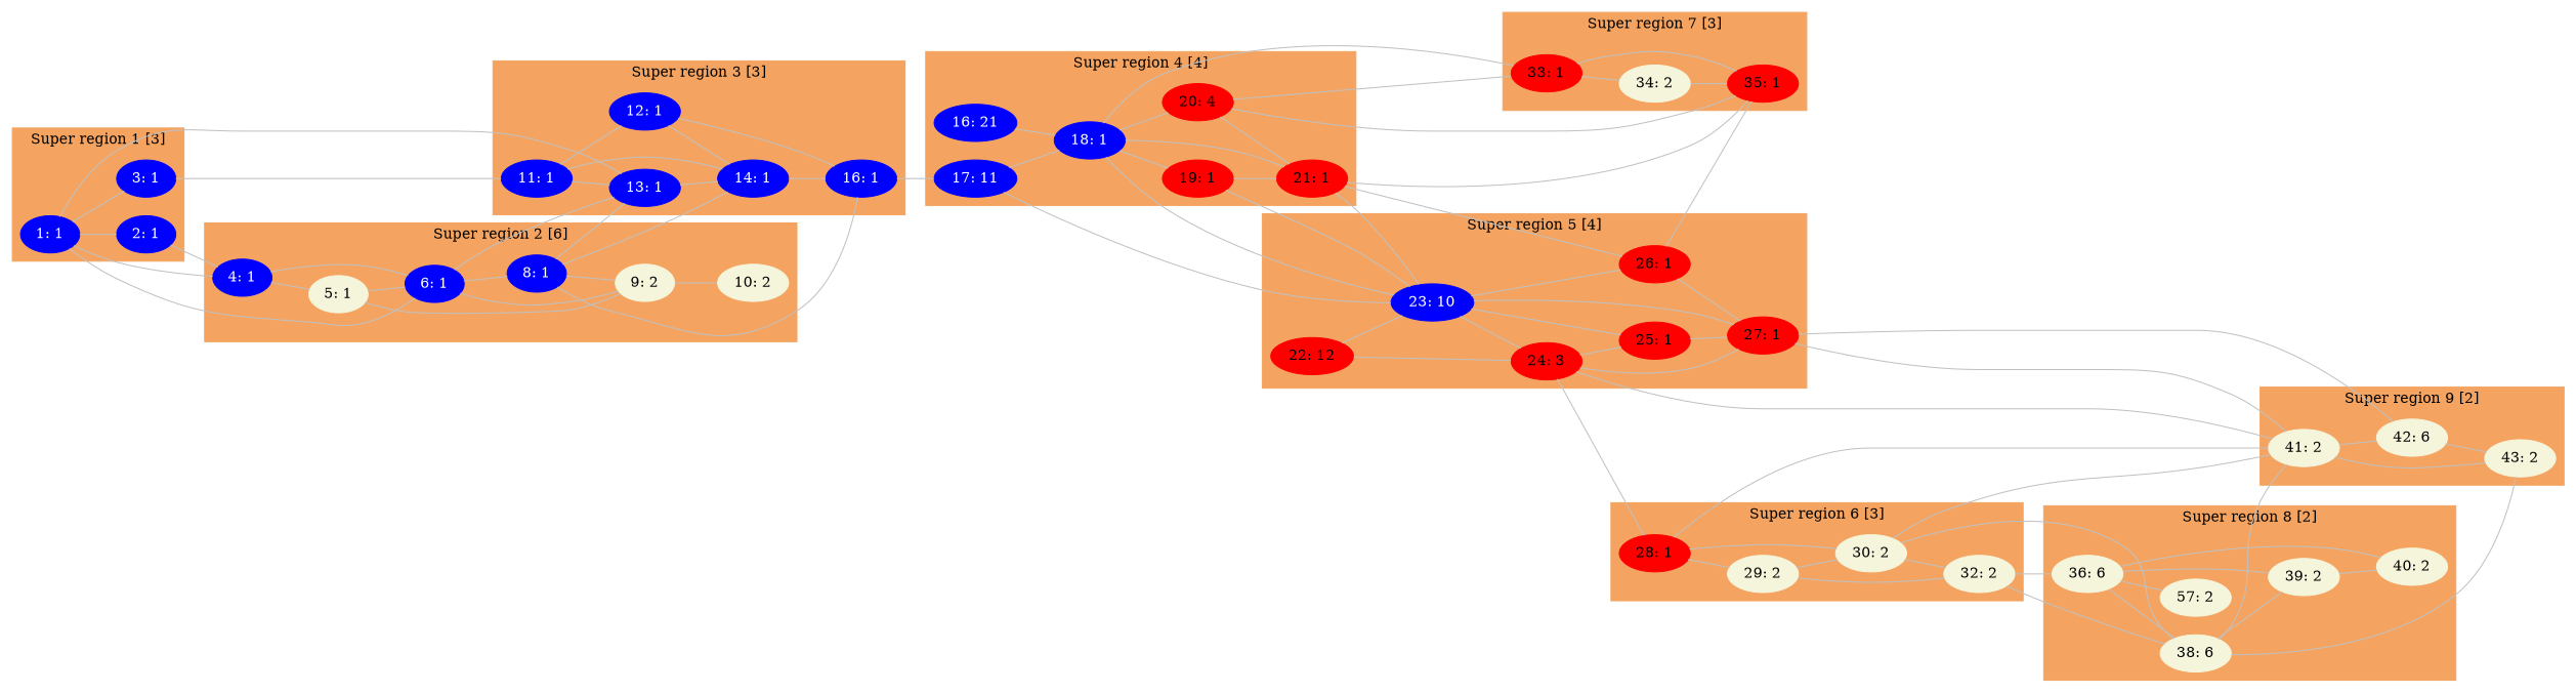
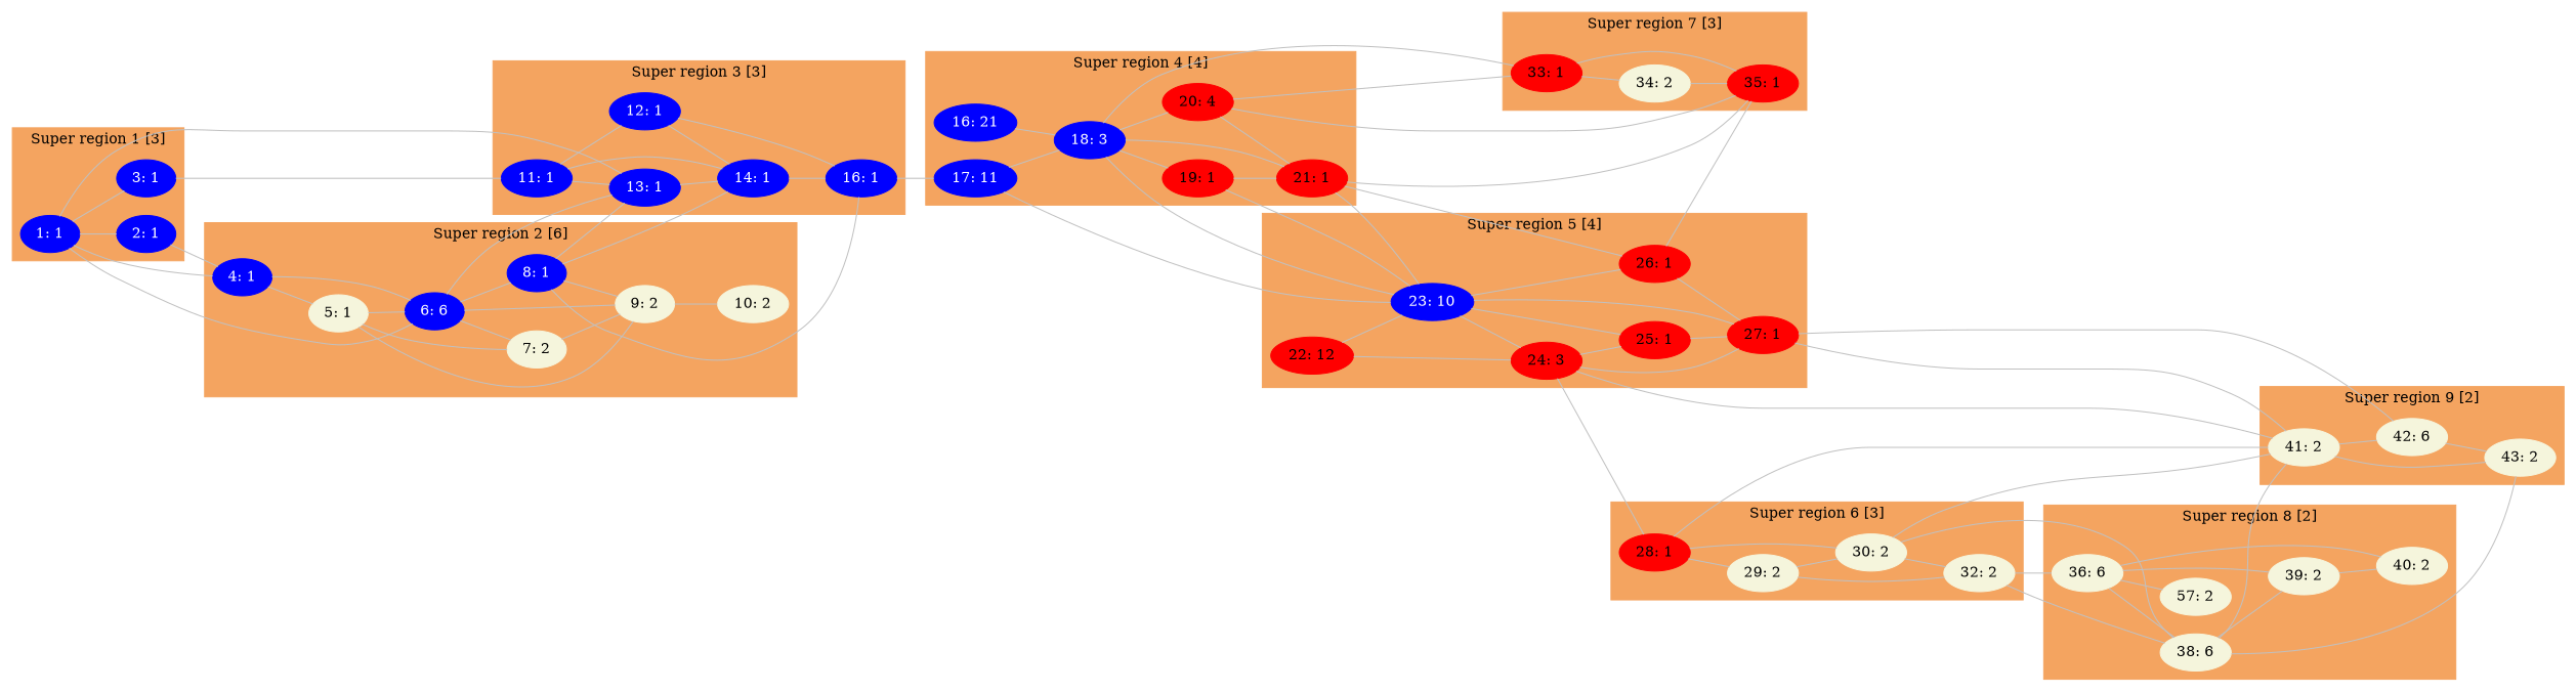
  digraph {
    rankdir=LR
    node [color=beige fontcolor=black style=filled]
    edge [arrowhead=none color=grey penwidth=1.0]
    n1 [color=blue fontcolor=white label="1: 1"]
    n2 [color=blue fontcolor=white label="2: 1"]
    n3 [color=blue fontcolor=white label="3: 1"]
    n4 [color=blue fontcolor=white label="4: 1"]
    n5 [label="5: 1"]
-   n6 [color=blue fontcolor=white label="6: 1"]
+   n6 [color=blue fontcolor=white label="6: 6"]
+   n7 [label="7: 2"]
    n8 [color=blue fontcolor=white label="8: 1"]
    n9 [label="9: 2"]
    n10 [label="10: 2"]
    n11 [color=blue fontcolor=white label="11: 1"]
    n12 [color=blue fontcolor=white label="12: 1"]
    n13 [color=blue fontcolor=white label="13: 1"]
    n14 [color=blue fontcolor=white label="14: 1"]
    n15 [color=blue fontcolor=white label="16: 1"]
    n16 [color=blue fontcolor=white label="16: 21"]
    n17 [color=blue fontcolor=white label="17: 11"]
-   n18 [color=blue fontcolor=white label="18: 1"]
+   n18 [color=blue fontcolor=white label="18: 3"]
    n19 [color=red label="19: 1"]
    n20 [color=red label="20: 4"]
    n21 [color=red label="21: 1"]
    n22 [color=red label="22: 12"]
    n23 [color=blue fontcolor=white label="23: 10"]
    n24 [color=red label="24: 3"]
    n25 [color=red label="25: 1"]
    n26 [color=red label="26: 1"]
    n27 [color=red label="27: 1"]
    n28 [color=red label="28: 1"]
    n29 [label="29: 2"]
    n30 [label="30: 2"]
    n31 [label="32: 2"]
    n32 [color=red label="33: 1"]
    n33 [label="34: 2"]
    n34 [color=red label="35: 1"]
    n35 [label="36: 6"]
    n36 [label="57: 2"]
    n37 [label="38: 6"]
    n38 [label="39: 2"]
    n39 [label="40: 2"]
    n40 [label="41: 2"]
    n41 [label="42: 6"]
    n42 [label="43: 2"]
    subgraph cluster_1 {
      color=sandybrown
      label="Super region 1 [3]"
      style=filled
      n1
      n2
      n3
    }
    subgraph cluster_2 {
      color=sandybrown
      label="Super region 2 [6]"
      style=filled
      n4
      n5
      n6
+     n7
      n8
      n9
      n10
    }
    subgraph cluster_3 {
      color=sandybrown
      label="Super region 3 [3]"
      style=filled
      n11
      n12
      n13
      n14
      n15
    }
    subgraph cluster_4 {
      color=sandybrown
      label="Super region 4 [4]"
      style=filled
      n16
      n17
      n18
      n19
      n20
      n21
    }
    subgraph cluster_5 {
      color=sandybrown
      label="Super region 5 [4]"
      style=filled
      n22
      n23
      n24
      n25
      n26
      n27
    }
    subgraph cluster_6 {
      color=sandybrown
      label="Super region 6 [3]"
      style=filled
      n28
      n29
      n30
      n31
    }
    subgraph cluster_7 {
      color=sandybrown
      label="Super region 7 [3]"
      style=filled
      n32
      n33
      n34
    }
    subgraph cluster_8 {
      color=sandybrown
      label="Super region 8 [2]"
      style=filled
      n35
      n36
      n37
      n38
      n39
    }
    subgraph cluster_9 {
      color=sandybrown
      label="Super region 9 [2]"
      style=filled
      n40
      n41
      n42
    }
    n1 -> n2
    n1 -> n3
    n1 -> n4
    n1 -> n6
    n1 -> n13
    n2 -> n4
    n3 -> n11
    n4 -> n5
    n4 -> n6
    n5 -> n6
+   n5 -> n7
    n5 -> n9
+   n6 -> n7
    n6 -> n8
    n6 -> n9
    n6 -> n13
+   n7 -> n9
    n8 -> n9
    n8 -> n13
    n8 -> n14
    n8 -> n15
    n9 -> n10
    n11 -> n12
    n11 -> n13
    n11 -> n14
    n12 -> n14
    n12 -> n15
    n13 -> n14
    n14 -> n15
    n15 -> n17
    n16 -> n18
    n17 -> n18
    n17 -> n23
    n18 -> n19
    n18 -> n20
    n18 -> n21
    n18 -> n23
    n18 -> n32
    n19 -> n21
    n19 -> n23
    n20 -> n21
    n20 -> n32
    n20 -> n34
    n21 -> n23
    n21 -> n26
    n21 -> n34
    n22 -> n23
    n22 -> n24
    n23 -> n24
    n23 -> n25
    n23 -> n26
    n23 -> n27
    n24 -> n25
    n24 -> n27
    n24 -> n28
    n24 -> n40
    n25 -> n27
    n26 -> n27
    n26 -> n34
    n27 -> n40
    n27 -> n41
    n28 -> n29
    n28 -> n30
    n28 -> n40
    n29 -> n30
    n29 -> n31
    n30 -> n31
    n30 -> n37
    n30 -> n40
    n31 -> n35
    n31 -> n37
    n32 -> n33
    n32 -> n34
    n33 -> n34
    n35 -> n36
    n35 -> n37
    n35 -> n38
    n35 -> n39
    n37 -> n38
    n37 -> n40
    n37 -> n42
    n38 -> n39
    n40 -> n41
    n40 -> n42
    n41 -> n42
  }
